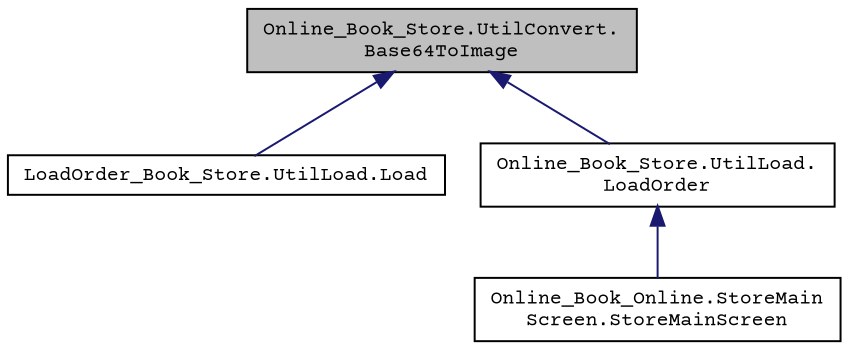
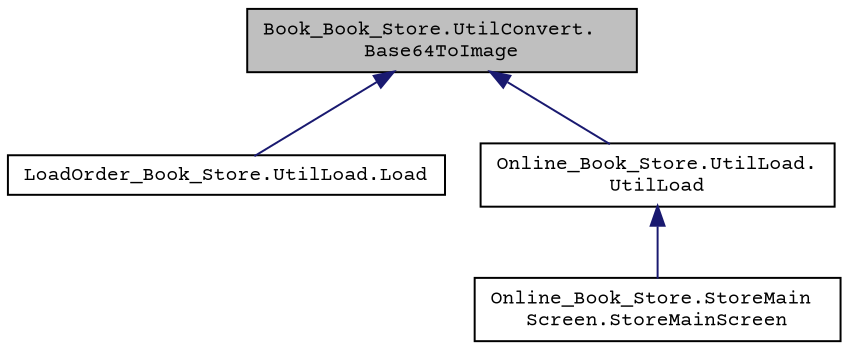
  digraph {
    fontname="Courier Prime"
    rankdir=TB
    node [color=black fillcolor=white fontname="Courier Prime" fontsize=10 shape=record style=filled]
    edge [color=midnightblue dir=back fontname="Courier Prime" fontsize=10 labelfontname=Helvetica labelfontsize=10 style=solid]
-   n1 [fillcolor=grey75 fontcolor=black height=0.2 label="Online_Book_Store.UtilConvert.\lBase64ToImage" width=0.4]
+   n1 [fillcolor=grey75 fontcolor=black height=0.2 label="Book_Book_Store.UtilConvert.\lBase64ToImage" width=0.4]
    n2 [height=0.2 label="LoadOrder_Book_Store.UtilLoad.Load" width=0.4]
-   n3 [height=0.2 label="Online_Book_Store.UtilLoad.\lLoadOrder" width=0.4]
-   n4 [height=0.2 label="Online_Book_Online.StoreMain\lScreen.StoreMainScreen" width=0.4]
+   n3 [height=0.2 label="Online_Book_Store.UtilLoad.\lUtilLoad" width=0.4]
+   n4 [height=0.2 label="Online_Book_Store.StoreMain\lScreen.StoreMainScreen" width=0.4]
    n1 -> n2
    n1 -> n3
    n3 -> n4
  }
